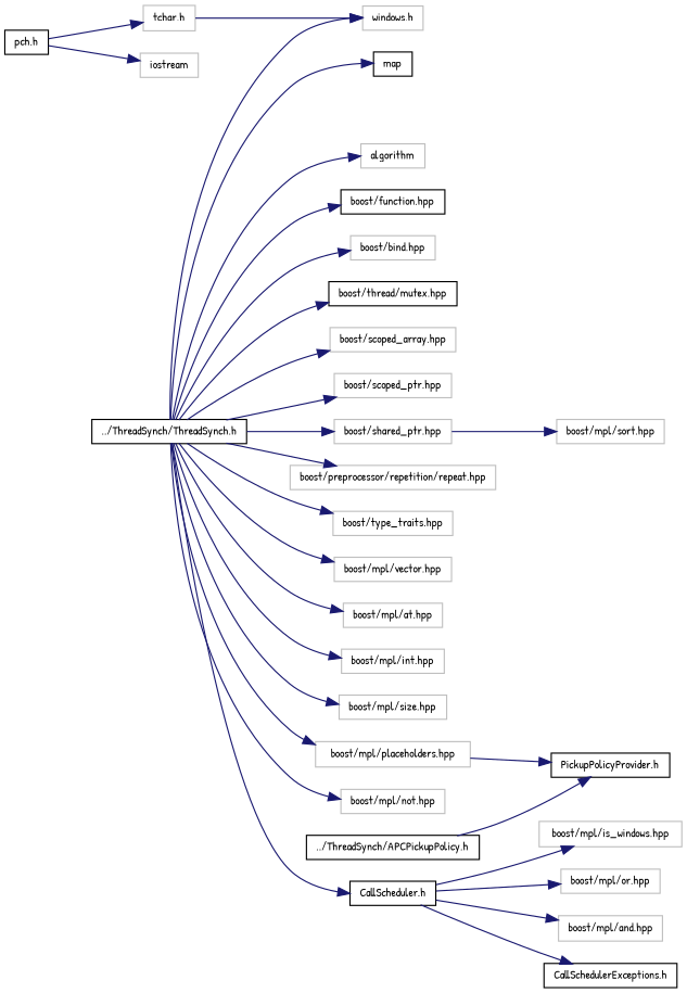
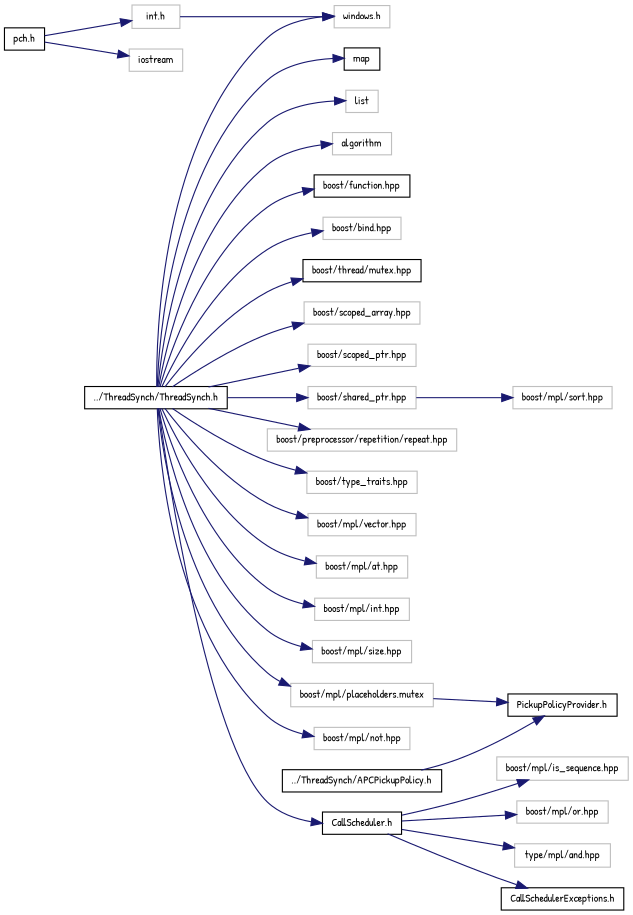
  digraph {
    fontname="Patrick Hand"
    rankdir=LR
    node [color=grey75 fillcolor=white fontname="Patrick Hand" fontsize=10 shape=record style=filled]
    edge [color=midnightblue fontname="Patrick Hand" fontsize=10 labelfontname="FreeSans.ttf" labelfontsize=10 style=solid]
    n1 [color=black height=0.2 label="pch.h" width=0.4]
-   n2 [height=0.2 label="tchar.h" width=0.4]
+   n2 [height=0.2 label="int.h" width=0.4]
    n3 [height=0.2 label=iostream width=0.4]
    n4 [color=black height=0.2 label="../ThreadSynch/ThreadSynch.h" width=0.4]
    n5 [height=0.2 label="windows.h" width=0.4]
    n6 [color=black height=0.2 label=map width=0.4]
+   n7 [height=0.2 label=list width=0.4]
    n8 [height=0.2 label=algorithm width=0.4]
    n9 [color=black height=0.2 label="boost/function.hpp" width=0.4]
    n10 [height=0.2 label="boost/bind.hpp" width=0.4]
    n11 [color=black height=0.2 label="boost/thread/mutex.hpp" width=0.4]
    n12 [height=0.2 label="boost/scoped_array.hpp" width=0.4]
    n13 [height=0.2 label="boost/scoped_ptr.hpp" width=0.4]
    n14 [height=0.2 label="boost/shared_ptr.hpp" width=0.4]
    n15 [height=0.2 label="boost/preprocessor/repetition/repeat.hpp" width=0.4]
    n16 [height=0.2 label="boost/type_traits.hpp" width=0.4]
    n17 [height=0.2 label="boost/mpl/vector.hpp" width=0.4]
    n18 [height=0.2 label="boost/mpl/at.hpp" width=0.4]
    n19 [height=0.2 label="boost/mpl/int.hpp" width=0.4]
    n20 [height=0.2 label="boost/mpl/size.hpp" width=0.4]
-   n21 [height=0.2 label="boost/mpl/placeholders.hpp" width=0.4]
+   n21 [height=0.2 label="boost/mpl/placeholders.mutex" width=0.4]
    n22 [height=0.2 label="boost/mpl/not.hpp" width=0.4]
    n23 [color=black height=0.2 label="CallScheduler.h" width=0.4]
    n24 [color=black height=0.2 label="../ThreadSynch/APCPickupPolicy.h" width=0.4]
    n25 [color=black height=0.2 label="PickupPolicyProvider.h" width=0.4]
    n26 [height=0.2 label="boost/mpl/sort.hpp" width=0.4]
-   n27 [height=0.2 label="boost/mpl/is_windows.hpp" width=0.4]
+   n27 [height=0.2 label="boost/mpl/is_sequence.hpp" width=0.4]
    n28 [height=0.2 label="boost/mpl/or.hpp" width=0.4]
-   n29 [height=0.2 label="boost/mpl/and.hpp" width=0.4]
+   n29 [height=0.2 label="type/mpl/and.hpp" width=0.4]
    n30 [color=black height=0.2 label="CallSchedulerExceptions.h" width=0.4]
    n1 -> n2
    n1 -> n3
    n2 -> n5
    n4 -> n5
    n4 -> n6
+   n4 -> n7
    n4 -> n8
    n4 -> n9
    n4 -> n10
    n4 -> n11
    n4 -> n12
    n4 -> n13
    n4 -> n14
    n4 -> n15
    n4 -> n16
    n4 -> n17
    n4 -> n18
    n4 -> n19
    n4 -> n20
    n4 -> n21
    n4 -> n22
    n4 -> n23
    n14 -> n26
    n21 -> n25
    n23 -> n27
    n23 -> n28
    n23 -> n29
    n23 -> n30
    n24 -> n25
  }
